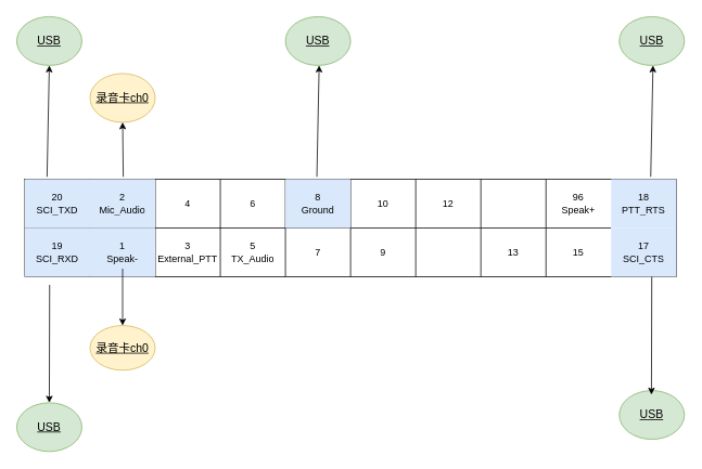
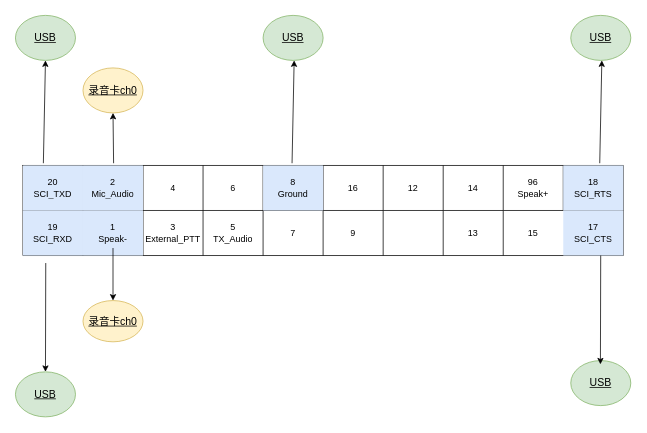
  <mxCell id="0" />
  <mxCell id="1" parent="0" />
  <mxCell id="2" value="" style="shape=table;html=1;whiteSpace=wrap;startSize=0;container=1;collapsible=0;childLayout=tableLayout;swimlaneFillColor=none;fontStyle=0" vertex="1" parent="1"><mxGeometry x="30" y="220" width="800" height="120" as="geometry" /></mxCell>
  <mxCell id="3" value="" style="shape=partialRectangle;html=1;whiteSpace=wrap;collapsible=0;dropTarget=0;pointerEvents=0;fillColor=none;top=0;left=0;bottom=0;right=0;points=[[0,0.5],[1,0.5]];portConstraint=eastwest;" vertex="1" parent="2"><mxGeometry width="800" height="60" as="geometry" /></mxCell>
  <mxCell id="4" value="20&lt;br&gt;SCI_TXD" style="shape=partialRectangle;html=1;whiteSpace=wrap;connectable=0;overflow=hidden;fillColor=#dae8fc;top=0;left=0;bottom=0;right=0;strokeColor=#6c8ebf;verticalAlign=middle;fontStyle=0;labelBackgroundColor=none;labelBorderColor=none;" vertex="1" parent="3"><mxGeometry width="80" height="60" as="geometry" /></mxCell>
  <mxCell id="5" value="2&lt;br&gt;Mic_Audio" style="shape=partialRectangle;html=1;whiteSpace=wrap;connectable=0;overflow=hidden;fillColor=#dae8fc;top=0;left=0;bottom=0;right=0;strokeColor=#6c8ebf;" vertex="1" parent="3"><mxGeometry x="80" width="80" height="60" as="geometry" /></mxCell>
  <mxCell id="6" value="4" style="shape=partialRectangle;html=1;whiteSpace=wrap;connectable=0;overflow=hidden;fillColor=none;top=0;left=0;bottom=0;right=0;" vertex="1" parent="3"><mxGeometry x="160" width="80" height="60" as="geometry" /></mxCell>
  <mxCell id="7" value="6" style="shape=partialRectangle;html=1;whiteSpace=wrap;connectable=0;overflow=hidden;fillColor=none;top=0;left=0;bottom=0;right=0;" vertex="1" parent="3"><mxGeometry x="240" width="80" height="60" as="geometry" /></mxCell>
  <mxCell id="8" value="8&lt;br&gt;Ground" style="shape=partialRectangle;html=1;whiteSpace=wrap;connectable=0;overflow=hidden;fillColor=#dae8fc;top=0;left=0;bottom=0;right=0;strokeColor=#6c8ebf;" vertex="1" parent="3"><mxGeometry x="320" width="80" height="60" as="geometry" /></mxCell>
- <mxCell id="9" value="10" style="shape=partialRectangle;html=1;whiteSpace=wrap;connectable=0;overflow=hidden;fillColor=none;top=0;left=0;bottom=0;right=0;" vertex="1" parent="3"><mxGeometry x="400" width="80" height="60" as="geometry" /></mxCell>
+ <mxCell id="9" value="16" style="shape=partialRectangle;html=1;whiteSpace=wrap;connectable=0;overflow=hidden;fillColor=none;top=0;left=0;bottom=0;right=0;" vertex="1" parent="3"><mxGeometry x="400" width="80" height="60" as="geometry" /></mxCell>
  <mxCell id="10" value="12" style="shape=partialRectangle;html=1;whiteSpace=wrap;connectable=0;overflow=hidden;fillColor=none;top=0;left=0;bottom=0;right=0;" vertex="1" parent="3"><mxGeometry x="480" width="80" height="60" as="geometry" /></mxCell>
+ <mxCell id="11" value="14" style="shape=partialRectangle;html=1;whiteSpace=wrap;connectable=0;overflow=hidden;fillColor=none;top=0;left=0;bottom=0;right=0;" vertex="1" parent="3"><mxGeometry x="560" width="80" height="60" as="geometry" /></mxCell>
  <mxCell id="12" value="96&lt;br&gt;Speak+" style="shape=partialRectangle;html=1;whiteSpace=wrap;connectable=0;overflow=hidden;fillColor=none;top=0;left=0;bottom=0;right=0;" vertex="1" parent="3"><mxGeometry x="640" width="80" height="60" as="geometry" /></mxCell>
- <mxCell id="13" value="18&lt;br&gt;PTT_RTS" style="shape=partialRectangle;html=1;whiteSpace=wrap;connectable=0;overflow=hidden;fillColor=#dae8fc;top=0;left=0;bottom=0;right=0;strokeColor=#6c8ebf;" vertex="1" parent="3"><mxGeometry x="720" width="80" height="60" as="geometry" /></mxCell>
+ <mxCell id="13" value="18&lt;br&gt;SCI_RTS" style="shape=partialRectangle;html=1;whiteSpace=wrap;connectable=0;overflow=hidden;fillColor=#dae8fc;top=0;left=0;bottom=0;right=0;strokeColor=#6c8ebf;" vertex="1" parent="3"><mxGeometry x="720" width="80" height="60" as="geometry" /></mxCell>
  <mxCell id="14" value="" style="shape=partialRectangle;html=1;whiteSpace=wrap;collapsible=0;dropTarget=0;pointerEvents=0;fillColor=none;top=0;left=0;bottom=0;right=0;points=[[0,0.5],[1,0.5]];portConstraint=eastwest;" vertex="1" parent="2"><mxGeometry y="60" width="800" height="60" as="geometry" /></mxCell>
  <mxCell id="15" value="19&lt;br&gt;SCI_RXD" style="shape=partialRectangle;html=1;whiteSpace=wrap;connectable=0;overflow=hidden;fillColor=#dae8fc;top=0;left=0;bottom=0;right=0;strokeColor=#6c8ebf;" vertex="1" parent="14"><mxGeometry width="80" height="60" as="geometry" /></mxCell>
  <mxCell id="16" value="1&lt;br&gt;Speak-" style="shape=partialRectangle;html=1;whiteSpace=wrap;connectable=0;overflow=hidden;fillColor=#dae8fc;top=0;left=0;bottom=0;right=0;strokeColor=#6c8ebf;" vertex="1" parent="14"><mxGeometry x="80" width="80" height="60" as="geometry" /></mxCell>
  <mxCell id="17" value="3&lt;br&gt;External_PTT" style="shape=partialRectangle;html=1;whiteSpace=wrap;connectable=0;overflow=hidden;fillColor=none;top=0;left=0;bottom=0;right=0;" vertex="1" parent="14"><mxGeometry x="160" width="80" height="60" as="geometry" /></mxCell>
  <mxCell id="18" value="5&lt;br&gt;TX_Audio" style="shape=partialRectangle;html=1;whiteSpace=wrap;connectable=0;overflow=hidden;fillColor=none;top=0;left=0;bottom=0;right=0;" vertex="1" parent="14"><mxGeometry x="240" width="80" height="60" as="geometry" /></mxCell>
  <mxCell id="19" value="7" style="shape=partialRectangle;html=1;whiteSpace=wrap;connectable=0;overflow=hidden;fillColor=none;top=0;left=0;bottom=0;right=0;" vertex="1" parent="14"><mxGeometry x="320" width="80" height="60" as="geometry" /></mxCell>
  <mxCell id="20" value="9" style="shape=partialRectangle;html=1;whiteSpace=wrap;connectable=0;overflow=hidden;fillColor=none;top=0;left=0;bottom=0;right=0;" vertex="1" parent="14"><mxGeometry x="400" width="80" height="60" as="geometry" /></mxCell>
  <mxCell id="21" value="13" style="shape=partialRectangle;html=1;whiteSpace=wrap;connectable=0;overflow=hidden;fillColor=none;top=0;left=0;bottom=0;right=0;" vertex="1" parent="14"><mxGeometry x="560" width="80" height="60" as="geometry" /></mxCell>
  <mxCell id="22" value="15" style="shape=partialRectangle;html=1;whiteSpace=wrap;connectable=0;overflow=hidden;fillColor=none;top=0;left=0;bottom=0;right=0;" vertex="1" parent="14"><mxGeometry x="640" width="80" height="60" as="geometry" /></mxCell>
  <mxCell id="23" value="17&lt;br&gt;SCI_CTS" style="shape=partialRectangle;html=1;whiteSpace=wrap;connectable=0;overflow=hidden;fillColor=#dae8fc;top=0;left=0;bottom=0;right=0;strokeColor=#6c8ebf;" vertex="1" parent="14"><mxGeometry x="720" width="80" height="60" as="geometry" /></mxCell>
  <mxCell id="24" value="录音卡ch0" style="ellipse;whiteSpace=wrap;html=1;labelBackgroundColor=none;fontSize=14;fillColor=#fff2cc;strokeColor=#d6b656;fontStyle=4" vertex="1" parent="1"><mxGeometry x="110" y="90" width="80" height="60" as="geometry" /></mxCell>
  <mxCell id="25" value="录音卡ch0" style="ellipse;whiteSpace=wrap;html=1;labelBackgroundColor=none;fontSize=14;fillColor=#fff2cc;strokeColor=#d6b656;fontStyle=4" vertex="1" parent="1"><mxGeometry x="110" y="400" width="80" height="55" as="geometry" /></mxCell>
  <mxCell id="26" value="" style="endArrow=classic;html=1;fontSize=14;entryX=0.5;entryY=1;entryDx=0;entryDy=0;exitX=0.151;exitY=-0.05;exitDx=0;exitDy=0;exitPerimeter=0;" edge="1" parent="1" source="3" target="24"><mxGeometry width="50" height="50" relative="1" as="geometry"><mxPoint x="150" y="220" as="sourcePoint" /><mxPoint x="160" y="310" as="targetPoint" /></mxGeometry></mxCell>
  <mxCell id="27" value="" style="endArrow=classic;html=1;fontSize=14;" edge="1" parent="1" target="25"><mxGeometry width="50" height="50" relative="1" as="geometry"><mxPoint x="150" y="330" as="sourcePoint" /><mxPoint x="160" y="190" as="targetPoint" /></mxGeometry></mxCell>
  <mxCell id="28" value="USB" style="ellipse;whiteSpace=wrap;html=1;labelBackgroundColor=none;fontSize=14;fontStyle=4;fillColor=#d5e8d4;strokeColor=#82b366;" vertex="1" parent="1"><mxGeometry x="20" y="20" width="80" height="60" as="geometry" /></mxCell>
  <mxCell id="29" value="USB" style="ellipse;whiteSpace=wrap;html=1;labelBackgroundColor=none;fontSize=14;fontStyle=4;fillColor=#d5e8d4;strokeColor=#82b366;" vertex="1" parent="1"><mxGeometry x="20" y="495" width="80" height="60" as="geometry" /></mxCell>
  <mxCell id="30" value="USB" style="ellipse;whiteSpace=wrap;html=1;labelBackgroundColor=none;fontSize=14;fontStyle=4;fillColor=#d5e8d4;strokeColor=#82b366;" vertex="1" parent="1"><mxGeometry x="350" y="20" width="80" height="60" as="geometry" /></mxCell>
  <mxCell id="31" value="USB" style="ellipse;whiteSpace=wrap;html=1;labelBackgroundColor=none;fontSize=14;fontStyle=4;fillColor=#d5e8d4;strokeColor=#82b366;" vertex="1" parent="1"><mxGeometry x="760" y="20" width="80" height="60" as="geometry" /></mxCell>
  <mxCell id="32" value="USB" style="ellipse;whiteSpace=wrap;html=1;labelBackgroundColor=none;fontSize=14;fontStyle=4;fillColor=#d5e8d4;strokeColor=#82b366;" vertex="1" parent="1"><mxGeometry x="760" y="480" width="80" height="60" as="geometry" /></mxCell>
  <mxCell id="33" value="" style="endArrow=classic;html=1;fontSize=16;entryX=0.5;entryY=1;entryDx=0;entryDy=0;exitX=0.034;exitY=-0.05;exitDx=0;exitDy=0;exitPerimeter=0;" edge="1" parent="1" source="3" target="28"><mxGeometry width="50" height="50" relative="1" as="geometry"><mxPoint x="290" y="290" as="sourcePoint" /><mxPoint x="340" y="240" as="targetPoint" /></mxGeometry></mxCell>
  <mxCell id="34" value="" style="endArrow=classic;html=1;fontSize=16;entryX=0.5;entryY=1;entryDx=0;entryDy=0;exitX=0.034;exitY=-0.05;exitDx=0;exitDy=0;exitPerimeter=0;" edge="1" parent="1"><mxGeometry width="50" height="50" relative="1" as="geometry"><mxPoint x="388.6" y="217" as="sourcePoint" /><mxPoint x="391.4" y="80" as="targetPoint" /></mxGeometry></mxCell>
  <mxCell id="35" value="" style="endArrow=classic;html=1;fontSize=16;entryX=0.5;entryY=1;entryDx=0;entryDy=0;exitX=0.034;exitY=-0.05;exitDx=0;exitDy=0;exitPerimeter=0;" edge="1" parent="1"><mxGeometry width="50" height="50" relative="1" as="geometry"><mxPoint x="798.6" y="217" as="sourcePoint" /><mxPoint x="801.4" y="80" as="targetPoint" /></mxGeometry></mxCell>
  <mxCell id="36" value="" style="endArrow=classic;html=1;fontSize=16;entryX=0.5;entryY=0;entryDx=0;entryDy=0;exitX=0.038;exitY=1.167;exitDx=0;exitDy=0;exitPerimeter=0;" edge="1" parent="1" source="14" target="29"><mxGeometry width="50" height="50" relative="1" as="geometry"><mxPoint x="70" y="350" as="sourcePoint" /><mxPoint x="340" y="240" as="targetPoint" /></mxGeometry></mxCell>
  <mxCell id="37" value="" style="endArrow=classic;html=1;fontSize=16;entryX=0.5;entryY=0;entryDx=0;entryDy=0;exitX=0.038;exitY=1.167;exitDx=0;exitDy=0;exitPerimeter=0;" edge="1" parent="1"><mxGeometry width="50" height="50" relative="1" as="geometry"><mxPoint x="799.9" y="340" as="sourcePoint" /><mxPoint x="799.5" y="484.98" as="targetPoint" /></mxGeometry></mxCell>
